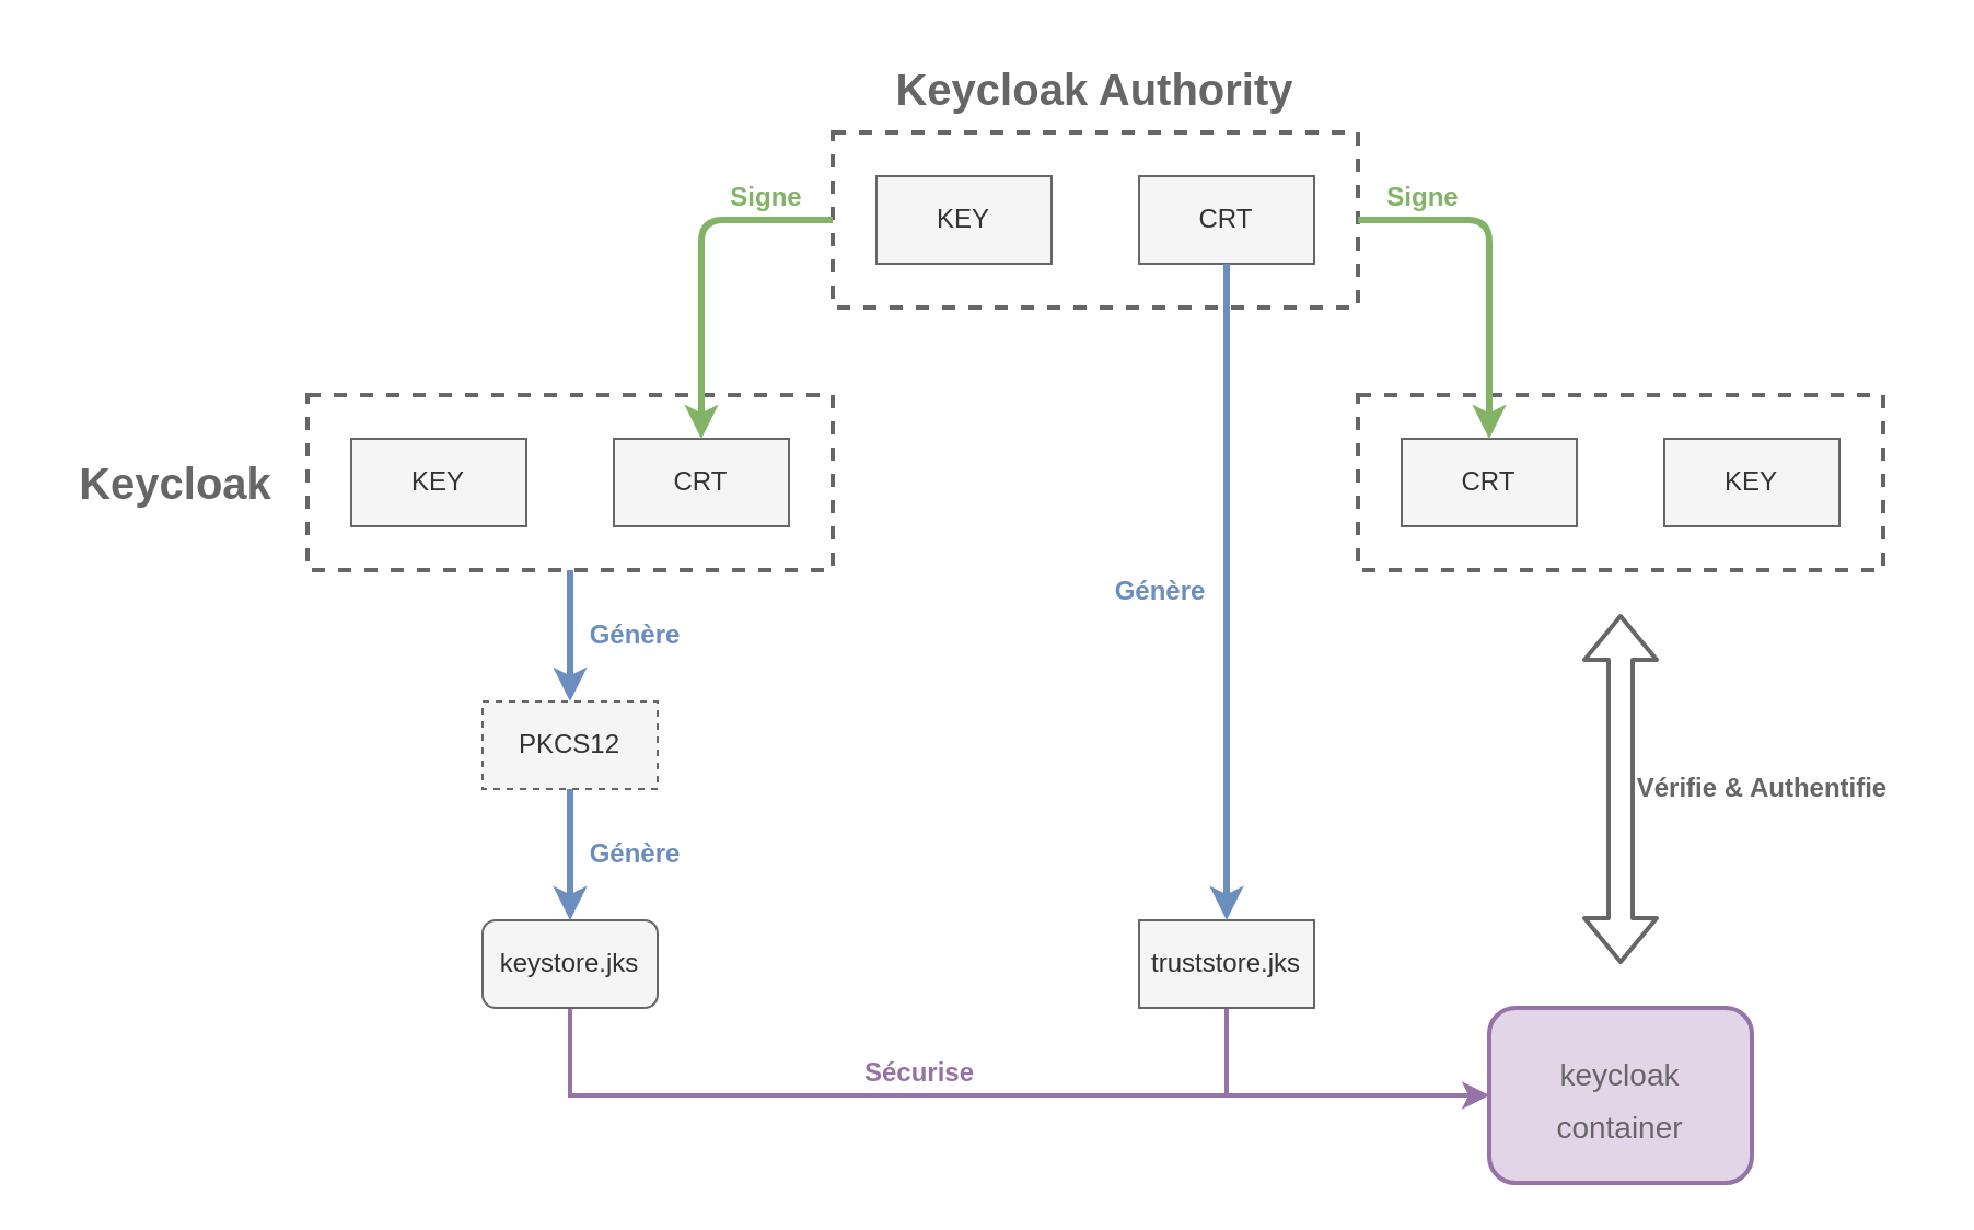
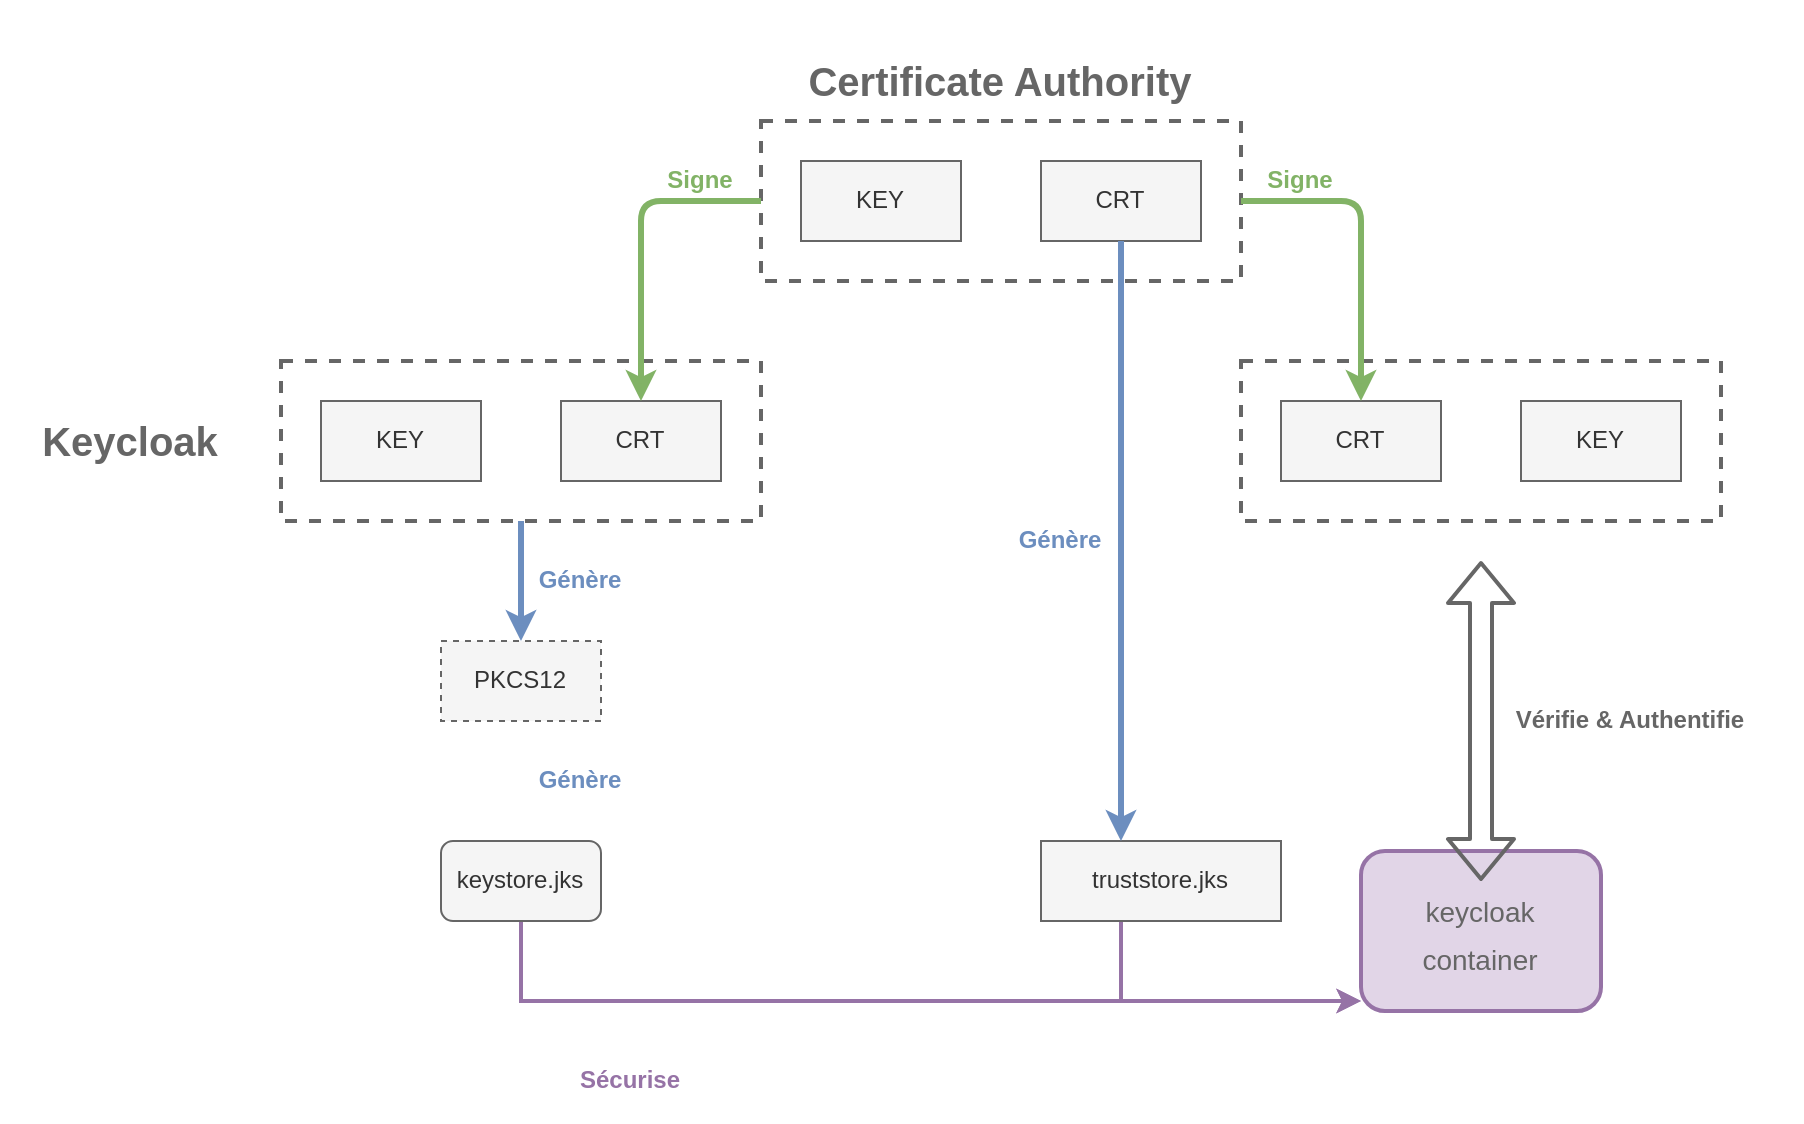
  <mxCell id="0" />
  <mxCell id="1" parent="0" />
  <mxCell id="2" value="" style="rounded=0;whiteSpace=wrap;html=1;strokeColor=#666666;dashed=1;strokeWidth=2;fontColor=#333333;fillColor=none;" vertex="1" parent="1"><mxGeometry x="380" y="60" width="240" height="80" as="geometry" /></mxCell>
  <mxCell id="3" value="KEY" style="rounded=0;whiteSpace=wrap;html=1;fillColor=#f5f5f5;strokeColor=#666666;fontColor=#333333;" vertex="1" parent="1"><mxGeometry x="400" y="80" width="80" height="40" as="geometry" /></mxCell>
  <mxCell id="4" value="CRT" style="rounded=0;whiteSpace=wrap;html=1;fillColor=#f5f5f5;strokeColor=#666666;fontColor=#333333;" vertex="1" parent="1"><mxGeometry x="520" y="80" width="80" height="40" as="geometry" /></mxCell>
  <mxCell id="5" value="" style="edgeStyle=orthogonalEdgeStyle;rounded=0;orthogonalLoop=1;jettySize=auto;html=1;fontSize=20;fontColor=#666666;strokeWidth=3;strokeColor=#6c8ebf;fillColor=#dae8fc;" edge="1" parent="1" source="6" target="17"><mxGeometry relative="1" as="geometry"><mxPoint x="260" y="340" as="targetPoint" /></mxGeometry></mxCell>
  <mxCell id="6" value="" style="rounded=0;whiteSpace=wrap;html=1;strokeColor=#666666;dashed=1;strokeWidth=2;fontColor=#333333;fillColor=none;" vertex="1" parent="1"><mxGeometry x="140" y="180" width="240" height="80" as="geometry" /></mxCell>
  <mxCell id="7" value="KEY" style="rounded=0;whiteSpace=wrap;html=1;fillColor=#f5f5f5;strokeColor=#666666;fontColor=#333333;" vertex="1" parent="1"><mxGeometry x="160" y="200" width="80" height="40" as="geometry" /></mxCell>
  <mxCell id="8" value="CRT" style="rounded=0;whiteSpace=wrap;html=1;fillColor=#f5f5f5;strokeColor=#666666;fontColor=#333333;" vertex="1" parent="1"><mxGeometry x="280" y="200" width="80" height="40" as="geometry" /></mxCell>
  <mxCell id="9" value="" style="rounded=0;whiteSpace=wrap;html=1;strokeColor=#666666;dashed=1;strokeWidth=2;fontColor=#333333;fillColor=none;" vertex="1" parent="1"><mxGeometry x="620" y="180" width="240" height="80" as="geometry" /></mxCell>
  <mxCell id="10" value="KEY" style="rounded=0;whiteSpace=wrap;html=1;fillColor=#f5f5f5;strokeColor=#666666;fontColor=#333333;" vertex="1" parent="1"><mxGeometry x="760" y="200" width="80" height="40" as="geometry" /></mxCell>
  <mxCell id="11" value="CRT" style="rounded=0;whiteSpace=wrap;html=1;fillColor=#f5f5f5;strokeColor=#666666;fontColor=#333333;" vertex="1" parent="1"><mxGeometry x="640" y="200" width="80" height="40" as="geometry" /></mxCell>
  <mxCell id="12" value="" style="endArrow=classic;html=1;entryX=0.5;entryY=0;entryDx=0;entryDy=0;exitX=0;exitY=0.5;exitDx=0;exitDy=0;fillColor=#d5e8d4;strokeColor=#82b366;strokeWidth=3;" edge="1" parent="1" source="2" target="8"><mxGeometry width="50" height="50" relative="1" as="geometry"><mxPoint x="440" y="380" as="sourcePoint" /><mxPoint x="490" y="330" as="targetPoint" /><Array as="points"><mxPoint x="320" y="100" /></Array></mxGeometry></mxCell>
  <mxCell id="13" value="" style="endArrow=classic;html=1;entryX=0.5;entryY=0;entryDx=0;entryDy=0;exitX=1;exitY=0.5;exitDx=0;exitDy=0;fillColor=#d5e8d4;strokeColor=#82b366;strokeWidth=3;" edge="1" parent="1" source="2" target="11"><mxGeometry width="50" height="50" relative="1" as="geometry"><mxPoint x="450" y="150" as="sourcePoint" /><mxPoint x="370" y="250" as="targetPoint" /><Array as="points"><mxPoint x="640" y="100" /><mxPoint x="680" y="100" /></Array></mxGeometry></mxCell>
  <mxCell id="14" value="Signe" style="text;html=1;align=center;verticalAlign=middle;whiteSpace=wrap;rounded=0;dashed=1;fontStyle=1;fontColor=#82B366;" vertex="1" parent="1"><mxGeometry x="330" y="80" width="40" height="20" as="geometry" /></mxCell>
- <mxCell id="15" value="Keycloak Authority" style="text;html=1;strokeColor=none;fillColor=none;align=center;verticalAlign=middle;whiteSpace=wrap;rounded=0;dashed=1;fontColor=#666666;fontSize=20;fontStyle=1" vertex="1" parent="1"><mxGeometry x="380" y="20" width="240" height="40" as="geometry" /></mxCell>
- <mxCell id="16" value="Keycloak" style="text;html=1;strokeColor=none;fillColor=none;align=center;verticalAlign=middle;whiteSpace=wrap;rounded=0;dashed=1;fontColor=#666666;fontSize=20;fontStyle=1" vertex="1" parent="1"><mxGeometry x="20" y="200" width="120" height="40" as="geometry" /></mxCell>
+ <mxCell id="15" value="Certificate Authority" style="text;html=1;strokeColor=none;fillColor=none;align=center;verticalAlign=middle;whiteSpace=wrap;rounded=0;dashed=1;fontColor=#666666;fontSize=20;fontStyle=1" vertex="1" parent="1"><mxGeometry x="380" y="20" width="240" height="40" as="geometry" /></mxCell>
+ <mxCell id="16" value="Keycloak" style="text;html=1;strokeColor=none;fillColor=none;align=center;verticalAlign=middle;whiteSpace=wrap;rounded=0;dashed=1;fontColor=#666666;fontSize=20;fontStyle=1" vertex="1" parent="1"><mxGeometry x="5" y="200" width="120" height="40" as="geometry" /></mxCell>
  <mxCell id="17" value="PKCS12" style="rounded=0;whiteSpace=wrap;html=1;fillColor=#f5f5f5;strokeColor=#666666;fontColor=#333333;dashed=1;" vertex="1" parent="1"><mxGeometry x="220" y="320" width="80" height="40" as="geometry" /></mxCell>
  <mxCell id="18" value="Génère" style="text;html=1;align=center;verticalAlign=middle;whiteSpace=wrap;rounded=0;dashed=1;fontStyle=1;fontColor=#6C8EBF;" vertex="1" parent="1"><mxGeometry x="260" y="280" width="60" height="20" as="geometry" /></mxCell>
- <mxCell id="19" value="" style="edgeStyle=orthogonalEdgeStyle;rounded=0;orthogonalLoop=1;jettySize=auto;html=1;fontSize=20;fontColor=#666666;strokeWidth=3;strokeColor=#6c8ebf;fillColor=#dae8fc;" edge="1" parent="1" source="17" target="21"><mxGeometry relative="1" as="geometry"><mxPoint x="260" y="380" as="sourcePoint" /><mxPoint x="260" y="460" as="targetPoint" /></mxGeometry></mxCell>
  <mxCell id="20" style="edgeStyle=orthogonalEdgeStyle;rounded=0;orthogonalLoop=1;jettySize=auto;html=1;fontSize=20;fontColor=#6C8EBF;strokeColor=#9673a6;strokeWidth=2;fillColor=#e1d5e7;" edge="1" parent="1" source="21" target="28"><mxGeometry relative="1" as="geometry"><mxPoint x="700" y="500" as="targetPoint" /><Array as="points"><mxPoint x="260" y="500" /></Array></mxGeometry></mxCell>
  <mxCell id="21" value="keystore.jks" style="whiteSpace=wrap;html=1;fillColor=#f5f5f5;strokeColor=#666666;fontColor=#333333;rounded=1;" vertex="1" parent="1"><mxGeometry x="220" y="420" width="80" height="40" as="geometry" /></mxCell>
  <mxCell id="22" value="Génère" style="text;html=1;align=center;verticalAlign=middle;whiteSpace=wrap;rounded=0;dashed=1;fontStyle=1;fontColor=#6C8EBF;" vertex="1" parent="1"><mxGeometry x="260" y="380" width="60" height="20" as="geometry" /></mxCell>
  <mxCell id="23" style="edgeStyle=orthogonalEdgeStyle;rounded=0;orthogonalLoop=1;jettySize=auto;html=1;fontSize=20;fontColor=#6C8EBF;strokeColor=#9673a6;strokeWidth=2;fillColor=#e1d5e7;" edge="1" parent="1" source="24" target="28"><mxGeometry relative="1" as="geometry"><Array as="points"><mxPoint x="560" y="500" /></Array></mxGeometry></mxCell>
- <mxCell id="24" value="truststore.jks" style="rounded=0;whiteSpace=wrap;html=1;fillColor=#f5f5f5;strokeColor=#666666;fontColor=#333333;" vertex="1" parent="1"><mxGeometry x="520" y="420" width="80" height="40" as="geometry" /></mxCell>
+ <mxCell id="24" value="truststore.jks" style="rounded=0;whiteSpace=wrap;html=1;fillColor=#f5f5f5;strokeColor=#666666;fontColor=#333333;" vertex="1" parent="1"><mxGeometry x="520" y="420" width="120" height="40" as="geometry" /></mxCell>
  <mxCell id="25" value="" style="edgeStyle=orthogonalEdgeStyle;rounded=0;orthogonalLoop=1;jettySize=auto;html=1;fontSize=20;fontColor=#666666;strokeWidth=3;strokeColor=#6c8ebf;fillColor=#dae8fc;" edge="1" parent="1" source="4" target="24"><mxGeometry relative="1" as="geometry"><mxPoint x="465" y="370" as="sourcePoint" /><mxPoint x="690" y="450" as="targetPoint" /><Array as="points"><mxPoint x="560" y="420" /><mxPoint x="560" y="420" /></Array></mxGeometry></mxCell>
  <mxCell id="26" value="Génère" style="text;html=1;align=center;verticalAlign=middle;whiteSpace=wrap;rounded=0;dashed=1;fontStyle=1;fontColor=#6C8EBF;" vertex="1" parent="1"><mxGeometry x="500" y="260" width="60" height="20" as="geometry" /></mxCell>
  <mxCell id="27" value="Signe" style="text;html=1;align=center;verticalAlign=middle;whiteSpace=wrap;rounded=0;dashed=1;fontStyle=1;fontColor=#82B366;" vertex="1" parent="1"><mxGeometry x="630" y="80" width="40" height="20" as="geometry" /></mxCell>
- <mxCell id="28" value="&lt;font color=&quot;#666666&quot; style=&quot;font-size: 14px&quot;&gt;keycloak&lt;br&gt;container&lt;/font&gt;" style="rounded=1;whiteSpace=wrap;html=1;fontSize=20;strokeWidth=2;fillColor=#e1d5e7;strokeColor=#9673a6;" vertex="1" parent="1"><mxGeometry x="680" y="460" width="120" height="80" as="geometry" /></mxCell>
+ <mxCell id="28" value="&lt;font color=&quot;#666666&quot; style=&quot;font-size: 14px&quot;&gt;keycloak&lt;br&gt;container&lt;/font&gt;" style="rounded=1;whiteSpace=wrap;html=1;fontSize=20;strokeWidth=2;fillColor=#e1d5e7;strokeColor=#9673a6;" vertex="1" parent="1"><mxGeometry x="680" y="425" width="120" height="80" as="geometry" /></mxCell>
  <mxCell id="29" value="" style="shape=flexArrow;endArrow=classic;startArrow=classic;html=1;fontSize=20;fontColor=#6C8EBF;strokeColor=#666666;strokeWidth=2;" edge="1" parent="1"><mxGeometry width="100" height="100" relative="1" as="geometry"><mxPoint x="740" y="440" as="sourcePoint" /><mxPoint x="740" y="280" as="targetPoint" /></mxGeometry></mxCell>
- <mxCell id="30" value="Sécurise" style="text;html=1;align=center;verticalAlign=middle;whiteSpace=wrap;rounded=0;dashed=1;fontStyle=1;fontColor=#9673A6;" vertex="1" parent="1"><mxGeometry x="390" y="480" width="60" height="20" as="geometry" /></mxCell>
- <mxCell id="31" value="&lt;font color=&quot;#666666&quot;&gt;Vérifie &amp;amp; Authentifie&lt;/font&gt;" style="text;html=1;align=center;verticalAlign=middle;whiteSpace=wrap;rounded=0;dashed=1;fontStyle=1;fontColor=#9673A6;" vertex="1" parent="1"><mxGeometry x="740" y="350" width="130" height="20" as="geometry" /></mxCell>
+ <mxCell id="30" value="Sécurise" style="text;html=1;align=center;verticalAlign=middle;whiteSpace=wrap;rounded=0;dashed=1;fontStyle=1;fontColor=#9673A6;" vertex="1" parent="1"><mxGeometry x="285" y="530" width="60" height="20" as="geometry" /></mxCell>
+ <mxCell id="31" value="&lt;font color=&quot;#666666&quot;&gt;Vérifie &amp;amp; Authentifie&lt;/font&gt;" style="text;html=1;align=center;verticalAlign=middle;whiteSpace=wrap;rounded=0;dashed=1;fontStyle=1;fontColor=#9673A6;" vertex="1" parent="1"><mxGeometry x="750" y="350" width="130" height="20" as="geometry" /></mxCell>
